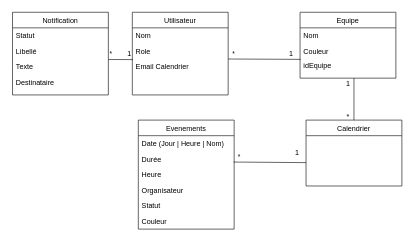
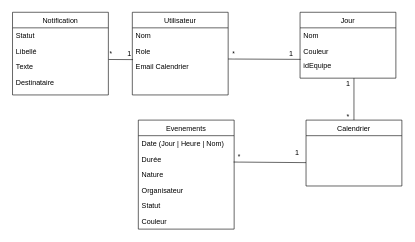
  <mxCell id="0" />
  <mxCell id="1" parent="0" />
  <mxCell id="2" value="Utilisateur" style="swimlane;fontStyle=0;align=center;verticalAlign=top;childLayout=stackLayout;horizontal=1;startSize=26;horizontalStack=0;resizeParent=1;resizeLast=0;collapsible=1;marginBottom=0;rounded=0;shadow=0;strokeWidth=1;" parent="1" vertex="1"><mxGeometry x="220" y="20" width="160" height="138" as="geometry"><mxRectangle x="220" y="120" width="160" height="26" as="alternateBounds" /></mxGeometry></mxCell>
  <mxCell id="3" value="Nom" style="text;align=left;verticalAlign=top;spacingLeft=4;spacingRight=4;overflow=hidden;rotatable=0;points=[[0,0.5],[1,0.5]];portConstraint=eastwest;" parent="2" vertex="1"><mxGeometry y="26" width="160" height="26" as="geometry" /></mxCell>
  <mxCell id="4" value="Role" style="text;align=left;verticalAlign=top;spacingLeft=4;spacingRight=4;overflow=hidden;rotatable=0;points=[[0,0.5],[1,0.5]];portConstraint=eastwest;rounded=0;shadow=0;html=0;" parent="2" vertex="1"><mxGeometry y="52" width="160" height="26" as="geometry" /></mxCell>
  <mxCell id="5" value="Email Calendrier" style="text;align=left;verticalAlign=top;spacingLeft=4;spacingRight=4;overflow=hidden;rotatable=0;points=[[0,0.5],[1,0.5]];portConstraint=eastwest;rounded=0;shadow=0;html=0;" parent="2" vertex="1"><mxGeometry y="78" width="160" height="26" as="geometry" /></mxCell>
- <mxCell id="6" value="Equipe" style="swimlane;fontStyle=0;align=center;verticalAlign=top;childLayout=stackLayout;horizontal=1;startSize=26;horizontalStack=0;resizeParent=1;resizeLast=0;collapsible=1;marginBottom=0;rounded=0;shadow=0;strokeWidth=1;" parent="1" vertex="1"><mxGeometry x="500" y="20" width="160" height="110" as="geometry"><mxRectangle x="550" y="140" width="160" height="26" as="alternateBounds" /></mxGeometry></mxCell>
+ <mxCell id="6" value="Jour" style="swimlane;fontStyle=0;align=center;verticalAlign=top;childLayout=stackLayout;horizontal=1;startSize=26;horizontalStack=0;resizeParent=1;resizeLast=0;collapsible=1;marginBottom=0;rounded=0;shadow=0;strokeWidth=1;" parent="1" vertex="1"><mxGeometry x="500" y="20" width="160" height="110" as="geometry"><mxRectangle x="550" y="140" width="160" height="26" as="alternateBounds" /></mxGeometry></mxCell>
  <mxCell id="7" value="Nom" style="text;align=left;verticalAlign=top;spacingLeft=4;spacingRight=4;overflow=hidden;rotatable=0;points=[[0,0.5],[1,0.5]];portConstraint=eastwest;" parent="6" vertex="1"><mxGeometry y="26" width="160" height="26" as="geometry" /></mxCell>
  <mxCell id="8" value="Couleur" style="text;align=left;verticalAlign=top;spacingLeft=4;spacingRight=4;overflow=hidden;rotatable=0;points=[[0,0.5],[1,0.5]];portConstraint=eastwest;rounded=0;shadow=0;html=0;" parent="6" vertex="1"><mxGeometry y="52" width="160" height="26" as="geometry" /></mxCell>
  <mxCell id="9" value="" style="endArrow=none;html=1;rounded=0;entryX=0.006;entryY=1.024;entryDx=0;entryDy=0;entryPerimeter=0;" parent="1" target="8" edge="1"><mxGeometry width="50" height="50" relative="1" as="geometry"><mxPoint x="380" y="98" as="sourcePoint" /><mxPoint x="430" y="48" as="targetPoint" /></mxGeometry></mxCell>
  <mxCell id="10" value="*" style="edgeLabel;html=1;align=center;verticalAlign=middle;resizable=0;points=[];" parent="9" vertex="1" connectable="0"><mxGeometry x="-0.862" y="1" relative="1" as="geometry"><mxPoint y="-8" as="offset" /></mxGeometry></mxCell>
  <mxCell id="11" value="1&lt;br&gt;" style="text;html=1;align=center;verticalAlign=middle;resizable=0;points=[];autosize=1;strokeColor=none;fillColor=none;" parent="1" vertex="1"><mxGeometry x="470" y="74" width="30" height="30" as="geometry" /></mxCell>
  <mxCell id="12" value="Calendrier" style="swimlane;fontStyle=0;align=center;verticalAlign=top;childLayout=stackLayout;horizontal=1;startSize=26;horizontalStack=0;resizeParent=1;resizeLast=0;collapsible=1;marginBottom=0;rounded=0;shadow=0;strokeWidth=1;" parent="1" vertex="1"><mxGeometry x="510" y="200" width="160" height="110" as="geometry"><mxRectangle x="550" y="140" width="160" height="26" as="alternateBounds" /></mxGeometry></mxCell>
  <mxCell id="13" value="" style="endArrow=none;html=1;rounded=0;exitX=0.5;exitY=0;exitDx=0;exitDy=0;" parent="1" source="12" edge="1"><mxGeometry width="50" height="50" relative="1" as="geometry"><mxPoint x="590" y="190" as="sourcePoint" /><mxPoint x="590" y="130" as="targetPoint" /></mxGeometry></mxCell>
  <mxCell id="14" value="Evenements" style="swimlane;fontStyle=0;align=center;verticalAlign=top;childLayout=stackLayout;horizontal=1;startSize=26;horizontalStack=0;resizeParent=1;resizeLast=0;collapsible=1;marginBottom=0;rounded=0;shadow=0;strokeWidth=1;" parent="1" vertex="1"><mxGeometry x="230" y="200" width="160" height="182" as="geometry"><mxRectangle x="550" y="140" width="160" height="26" as="alternateBounds" /></mxGeometry></mxCell>
  <mxCell id="15" value="Date (Jour | Heure | Nom)" style="text;align=left;verticalAlign=top;spacingLeft=4;spacingRight=4;overflow=hidden;rotatable=0;points=[[0,0.5],[1,0.5]];portConstraint=eastwest;" parent="14" vertex="1"><mxGeometry y="26" width="160" height="26" as="geometry" /></mxCell>
  <mxCell id="16" value="Durée" style="text;align=left;verticalAlign=top;spacingLeft=4;spacingRight=4;overflow=hidden;rotatable=0;points=[[0,0.5],[1,0.5]];portConstraint=eastwest;rounded=0;shadow=0;html=0;" parent="14" vertex="1"><mxGeometry y="52" width="160" height="26" as="geometry" /></mxCell>
- <mxCell id="17" value="Heure" style="text;align=left;verticalAlign=top;spacingLeft=4;spacingRight=4;overflow=hidden;rotatable=0;points=[[0,0.5],[1,0.5]];portConstraint=eastwest;rounded=0;shadow=0;html=0;" parent="14" vertex="1"><mxGeometry y="78" width="160" height="26" as="geometry" /></mxCell>
+ <mxCell id="17" value="Nature" style="text;align=left;verticalAlign=top;spacingLeft=4;spacingRight=4;overflow=hidden;rotatable=0;points=[[0,0.5],[1,0.5]];portConstraint=eastwest;rounded=0;shadow=0;html=0;" parent="14" vertex="1"><mxGeometry y="78" width="160" height="26" as="geometry" /></mxCell>
  <mxCell id="18" value="Organisateur" style="text;align=left;verticalAlign=top;spacingLeft=4;spacingRight=4;overflow=hidden;rotatable=0;points=[[0,0.5],[1,0.5]];portConstraint=eastwest;rounded=0;shadow=0;html=0;" parent="14" vertex="1"><mxGeometry y="104" width="160" height="26" as="geometry" /></mxCell>
  <mxCell id="19" value="Statut&#10;" style="text;align=left;verticalAlign=top;spacingLeft=4;spacingRight=4;overflow=hidden;rotatable=0;points=[[0,0.5],[1,0.5]];portConstraint=eastwest;rounded=0;shadow=0;html=0;" parent="14" vertex="1"><mxGeometry y="130" width="160" height="26" as="geometry" /></mxCell>
  <mxCell id="20" value="Couleur" style="text;align=left;verticalAlign=top;spacingLeft=4;spacingRight=4;overflow=hidden;rotatable=0;points=[[0,0.5],[1,0.5]];portConstraint=eastwest;rounded=0;shadow=0;html=0;" parent="14" vertex="1"><mxGeometry y="156" width="160" height="26" as="geometry" /></mxCell>
  <mxCell id="21" value="" style="endArrow=none;html=1;rounded=0;entryX=0.006;entryY=1.024;entryDx=0;entryDy=0;entryPerimeter=0;" parent="1" edge="1"><mxGeometry width="50" height="50" relative="1" as="geometry"><mxPoint x="389" y="270" as="sourcePoint" /><mxPoint x="510" y="271" as="targetPoint" /></mxGeometry></mxCell>
  <mxCell id="22" value="*" style="edgeLabel;html=1;align=center;verticalAlign=middle;resizable=0;points=[];" parent="21" vertex="1" connectable="0"><mxGeometry x="-0.862" y="1" relative="1" as="geometry"><mxPoint y="-8" as="offset" /></mxGeometry></mxCell>
  <mxCell id="23" value="1&lt;br&gt;" style="text;html=1;align=center;verticalAlign=middle;resizable=0;points=[];autosize=1;strokeColor=none;fillColor=none;" parent="1" vertex="1"><mxGeometry x="480" y="240" width="30" height="30" as="geometry" /></mxCell>
  <mxCell id="24" value="Notification" style="swimlane;fontStyle=0;align=center;verticalAlign=top;childLayout=stackLayout;horizontal=1;startSize=26;horizontalStack=0;resizeParent=1;resizeLast=0;collapsible=1;marginBottom=0;rounded=0;shadow=0;strokeWidth=1;" parent="1" vertex="1"><mxGeometry x="20" y="20" width="160" height="138" as="geometry"><mxRectangle x="220" y="120" width="160" height="26" as="alternateBounds" /></mxGeometry></mxCell>
  <mxCell id="25" value="Statut" style="text;align=left;verticalAlign=top;spacingLeft=4;spacingRight=4;overflow=hidden;rotatable=0;points=[[0,0.5],[1,0.5]];portConstraint=eastwest;" parent="24" vertex="1"><mxGeometry y="26" width="160" height="26" as="geometry" /></mxCell>
  <mxCell id="26" value="Libellé" style="text;align=left;verticalAlign=top;spacingLeft=4;spacingRight=4;overflow=hidden;rotatable=0;points=[[0,0.5],[1,0.5]];portConstraint=eastwest;rounded=0;shadow=0;html=0;" parent="24" vertex="1"><mxGeometry y="52" width="160" height="26" as="geometry" /></mxCell>
  <mxCell id="27" value="" style="endArrow=none;html=1;rounded=0;entryX=0.006;entryY=1.024;entryDx=0;entryDy=0;entryPerimeter=0;exitX=1.003;exitY=0.031;exitDx=0;exitDy=0;exitPerimeter=0;" parent="24" source="29" edge="1"><mxGeometry width="50" height="50" relative="1" as="geometry"><mxPoint x="80" y="78" as="sourcePoint" /><mxPoint x="201" y="79" as="targetPoint" /></mxGeometry></mxCell>
  <mxCell id="28" value="*" style="edgeLabel;html=1;align=center;verticalAlign=middle;resizable=0;points=[];" parent="27" vertex="1" connectable="0"><mxGeometry x="-0.862" y="1" relative="1" as="geometry"><mxPoint y="-8" as="offset" /></mxGeometry></mxCell>
  <mxCell id="29" value="Texte" style="text;align=left;verticalAlign=top;spacingLeft=4;spacingRight=4;overflow=hidden;rotatable=0;points=[[0,0.5],[1,0.5]];portConstraint=eastwest;rounded=0;shadow=0;html=0;" parent="24" vertex="1"><mxGeometry y="78" width="160" height="26" as="geometry" /></mxCell>
  <mxCell id="30" value="Destinataire" style="text;align=left;verticalAlign=top;spacingLeft=4;spacingRight=4;overflow=hidden;rotatable=0;points=[[0,0.5],[1,0.5]];portConstraint=eastwest;rounded=0;shadow=0;html=0;" parent="24" vertex="1"><mxGeometry y="104" width="160" height="26" as="geometry" /></mxCell>
  <mxCell id="31" value="1&lt;br&gt;" style="text;html=1;align=center;verticalAlign=middle;resizable=0;points=[];autosize=1;strokeColor=none;fillColor=none;" parent="1" vertex="1"><mxGeometry x="200" y="74" width="30" height="30" as="geometry" /></mxCell>
  <mxCell id="32" value="1" style="text;html=1;align=center;verticalAlign=middle;resizable=0;points=[];autosize=1;strokeColor=none;fillColor=none;" parent="1" vertex="1"><mxGeometry x="565" y="125" width="30" height="30" as="geometry" /></mxCell>
  <mxCell id="33" value="*" style="text;html=1;align=center;verticalAlign=middle;resizable=0;points=[];autosize=1;strokeColor=none;fillColor=none;" parent="1" vertex="1"><mxGeometry x="565" y="180" width="30" height="30" as="geometry" /></mxCell>
  <mxCell id="34" value="idEquipe" style="text;align=left;verticalAlign=top;spacingLeft=4;spacingRight=4;overflow=hidden;rotatable=0;points=[[0,0.5],[1,0.5]];portConstraint=eastwest;rounded=0;shadow=0;html=0;" vertex="1" parent="1"><mxGeometry x="500" y="96" width="160" height="26" as="geometry" /></mxCell>
